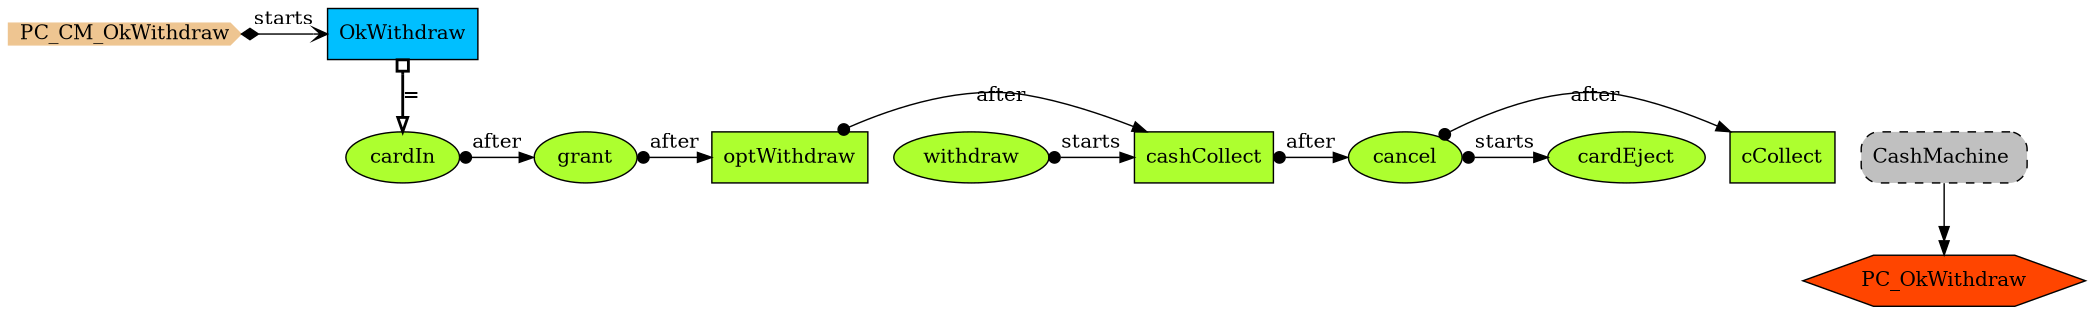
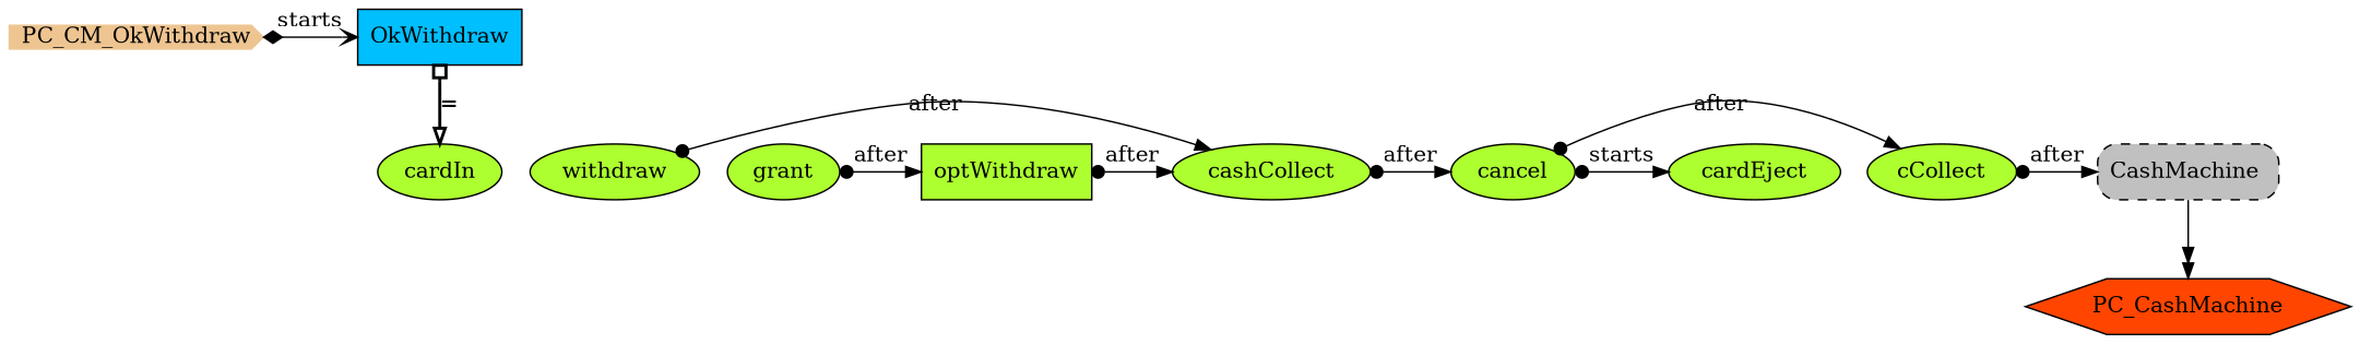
  digraph {
    node [shape=ellipse style=filled fillcolor=greenyellow]
    edge [arrowtail=dot dir=both]
    n1 [color=burlywood2 height=.2 label=PC_CM_OkWithdraw shape=cds width=.2 fillcolor=""]
    n2 [fillcolor=deepskyblue label=OkWithdraw shape=box]
    n3 [fillcolor=gray label="CashMachine " shape=rectangle style="rounded,filled,dashed"]
-   n4 [label=cCollect shape=box]
+   n4 [label=cCollect]
    n5 [label=cardEject]
    n6 [label=cancel]
-   n7 [label=cashCollect shape=box]
+   n7 [label=cashCollect]
    n8 [label=withdraw]
    n9 [label=optWithdraw shape=box]
    n10 [label=grant]
    n11 [label=cardIn]
-   n12 [fillcolor=orangered label=PC_OkWithdraw shape=hexagon]
+   n12 [fillcolor=orangered label=PC_CashMachine shape=hexagon]
    subgraph sub_1 {
      rank=min
      n1
      n2
    }
    subgraph sub_2 {
      rank=same
      n3
      n4
      n5
      n6
      n7
      n8
      n9
      n10
      n11
    }
    subgraph sub_3 {
      rank=same
      n3
      n4
      n5
      n6
      n7
      n8
      n9
      n10
    }
    subgraph sub_4 {
      rank=same
      n3
      n4
      n5
      n6
      n7
      n8
      n9
    }
    subgraph sub_5 {
      rank=same
      n3
      n4
      n5
      n6
      n7
      n8
    }
    subgraph sub_6 {
      rank=same
      n3
      n4
      n5
      n6
      n7
    }
    subgraph sub_7 {
      rank=same
      n3
      n4
      n5
      n6
    }
    subgraph sub_8 {
      rank=same
      n3
      n4
      n5
    }
    subgraph sub_9 {
      rank=same
      n3
      n4
    }
    n1 -> n2 [arrowhead=open arrowtail=diamond label=starts]
    n2 -> n11 [arrowhead=onormal arrowtail=obox label="=" penwidth=2]
    n3 -> n12 [arrowhead=normalnormal label=" " arrowtail="" dir=""]
+   n4 -> n3 [label=after]
    n6 -> n4 [label=after]
    n6 -> n5 [label=starts]
    n7 -> n6 [label=after]
-   n8 -> n7 [label=starts]
+   n8 -> n7 [label=after]
    n9 -> n7 [label=after]
    n10 -> n9 [label=after]
-   n11 -> n10 [label=after]
  }
